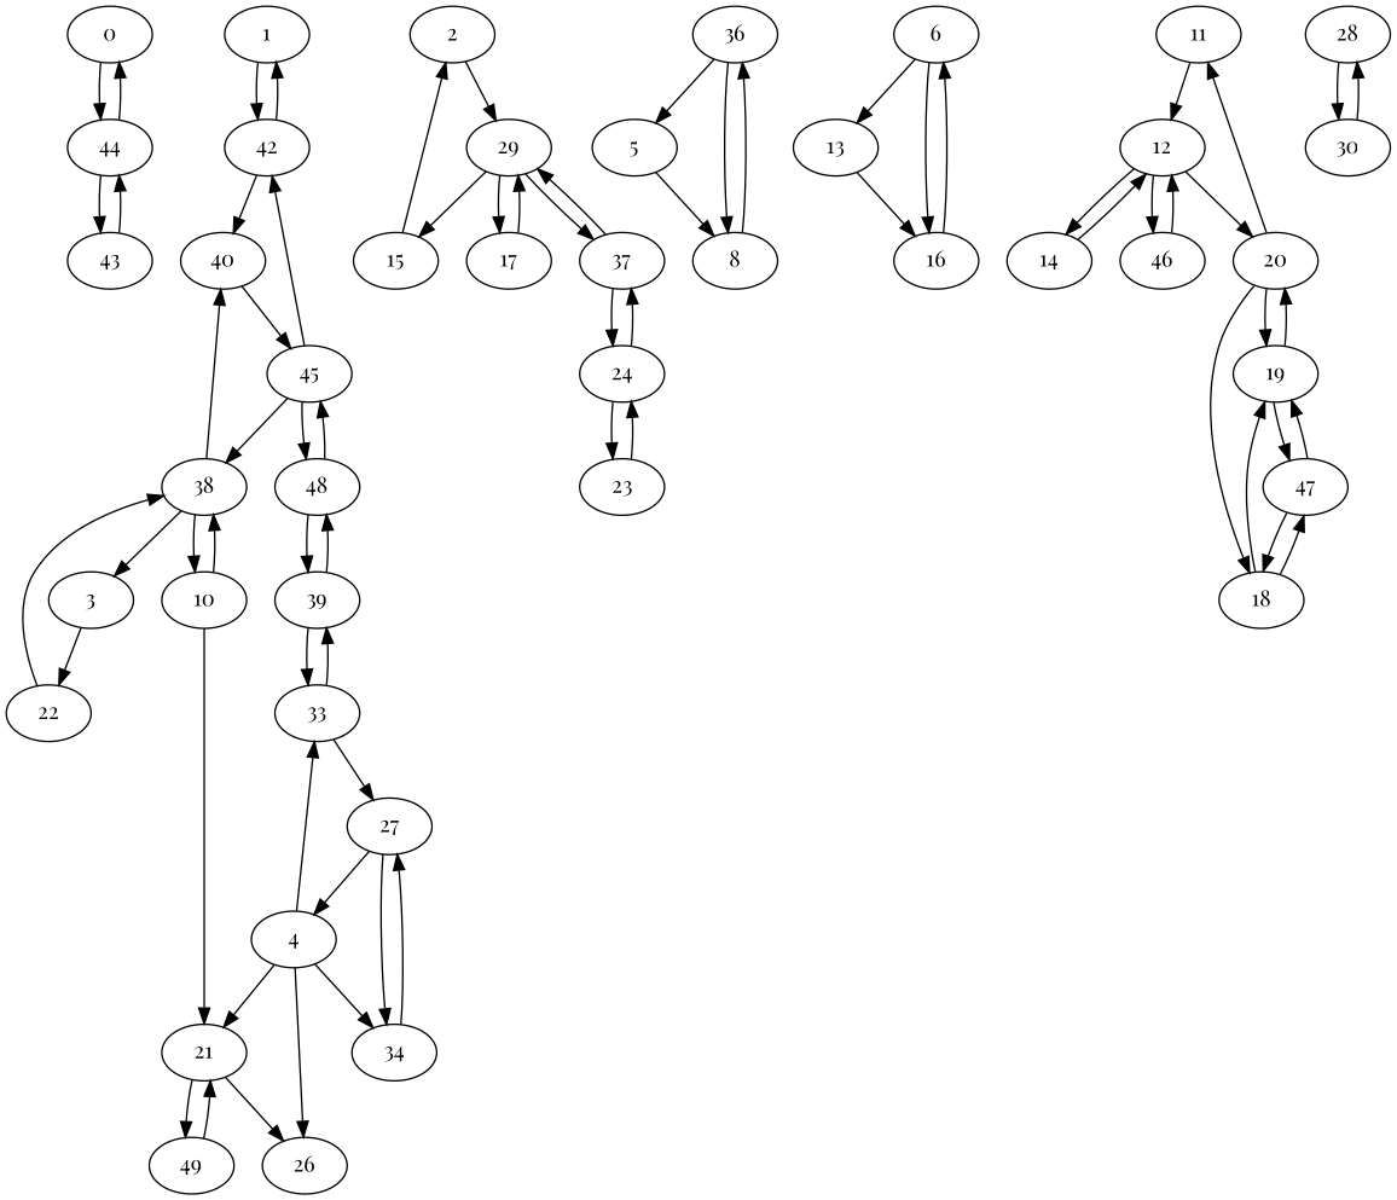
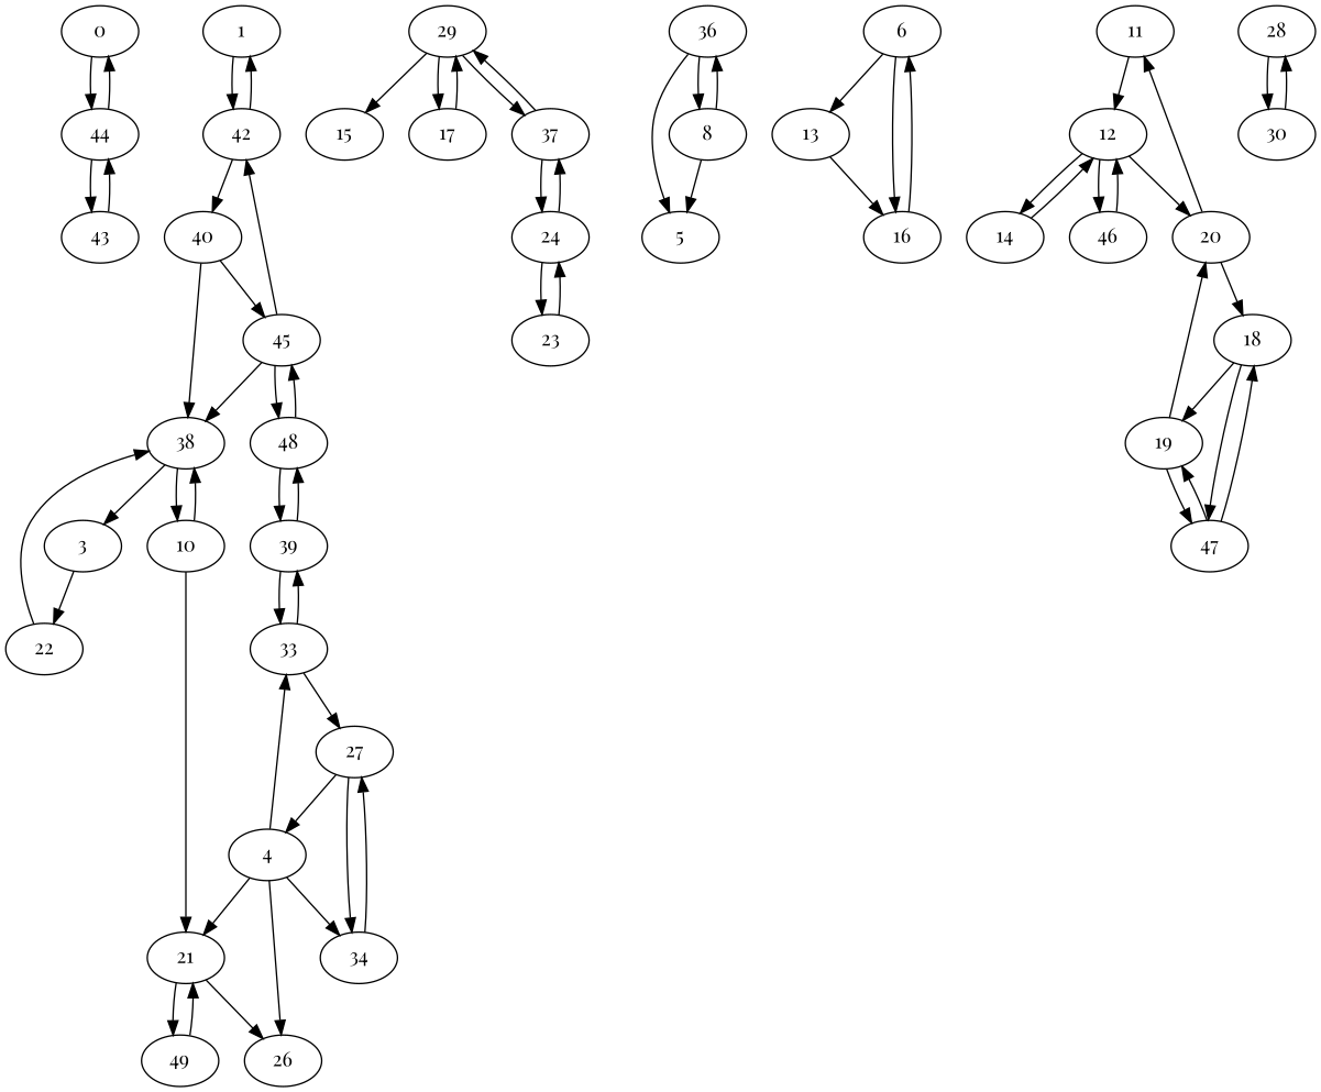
  digraph {
    fontname="Playfair Display"
    node [fontname="Playfair Display"]
    edge [fontname="Playfair Display"]
    0
    44
    43
    1
    42
    40
    45
-   2
    29
    15
    17
    37
    24
    3
    22
    38
    10
    4
    21
    33
    34
    26
    49
    27
    39
    48
    36
    5
    8
    6
    13
    16
    11
    12
    14
    20
    46
    18
    19
    47
    23
    28
    30
    0 -> 44
    44 -> 0
    44 -> 43
    43 -> 44
    1 -> 42
    42 -> 1
    42 -> 40
    40 -> 45
    45 -> 42
    45 -> 38
    45 -> 48
-   2 -> 29
    29 -> 15
    29 -> 17
    29 -> 37
-   15 -> 2
    17 -> 29
    37 -> 29
    37 -> 24
    24 -> 37
    24 -> 23
    3 -> 22
    22 -> 38
-   38 -> 40
+   40 -> 38
    38 -> 3
    38 -> 10
    10 -> 38
    10 -> 21
    4 -> 21
    4 -> 33
    4 -> 34
    4 -> 26
    21 -> 26
    21 -> 49
    33 -> 27
    33 -> 39
    34 -> 27
    49 -> 21
    27 -> 4
    27 -> 34
    39 -> 33
    39 -> 48
    48 -> 45
    48 -> 39
    36 -> 5
    36 -> 8
    8 -> 36
-   5 -> 8
+   8 -> 5
    6 -> 13
    6 -> 16
    13 -> 16
    16 -> 6
    11 -> 12
    12 -> 14
    12 -> 20
    12 -> 46
    14 -> 12
    20 -> 11
    20 -> 18
-   20 -> 19
    46 -> 12
    18 -> 19
    18 -> 47
    19 -> 20
    19 -> 47
    47 -> 18
    47 -> 19
    23 -> 24
    28 -> 30
    30 -> 28
  }
